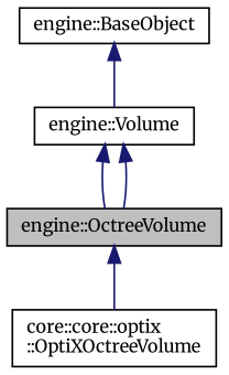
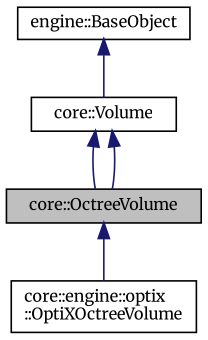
  digraph {
    fontname=Merriweather
    node [color=black fillcolor=white fontname=Merriweather fontsize=10 shape=record style=filled]
    edge [color=midnightblue dir=back fontname=Merriweather fontsize=10 labelfontname=Helvetica labelfontsize=10 style=solid]
-   n1 [fillcolor=grey75 fontcolor=black height=0.2 label="engine::OctreeVolume" width=0.4]
-   n2 [height=0.2 label="core::core::optix\l::OptiXOctreeVolume" width=0.4]
-   n3 [height=0.2 label="engine::Volume" width=0.4]
+   n1 [fillcolor=grey75 fontcolor=black height=0.2 label="core::OctreeVolume" width=0.4]
+   n2 [height=0.2 label="core::engine::optix\l::OptiXOctreeVolume" width=0.4]
+   n3 [height=0.2 label="core::Volume" width=0.4]
    n4 [height=0.2 label="engine::BaseObject" width=0.4]
    n1 -> n2
    n3 -> n1
    n3 -> n1
    n4 -> n3
  }
